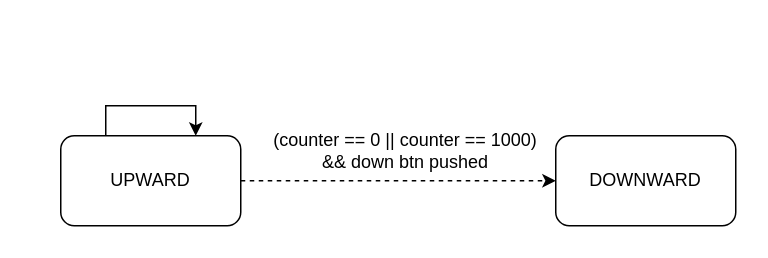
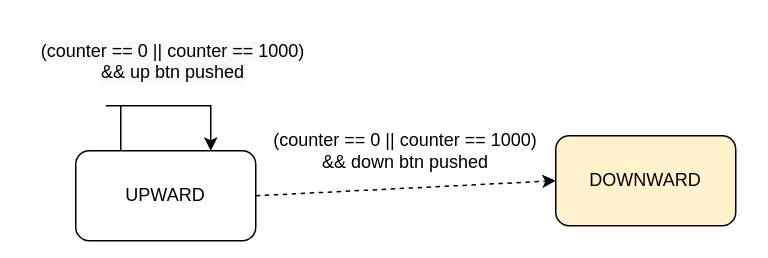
  <mxCell id="0" />
  <mxCell id="1" parent="0" />
  <mxCell id="2" style="edgeStyle=none;rounded=0;orthogonalLoop=1;jettySize=auto;html=1;exitX=1;exitY=0.5;exitDx=0;exitDy=0;entryX=0;entryY=0.5;entryDx=0;entryDy=0;dashed=1;" edge="1" parent="1" source="3" target="4"><mxGeometry relative="1" as="geometry" /></mxCell>
- <mxCell id="3" value="UPWARD" style="rounded=1;whiteSpace=wrap;html=1;" vertex="1" parent="1"><mxGeometry x="40" y="90" width="120" height="60" as="geometry" /></mxCell>
- <mxCell id="4" value="DOWNWARD" style="rounded=1;whiteSpace=wrap;html=1;" vertex="1" parent="1"><mxGeometry x="370" y="90" width="120" height="60" as="geometry" /></mxCell>
+ <mxCell id="3" value="UPWARD" style="rounded=1;whiteSpace=wrap;html=1;" vertex="1" parent="1"><mxGeometry x="50" y="100" width="120" height="60" as="geometry" /></mxCell>
+ <mxCell id="4" value="DOWNWARD" style="rounded=1;whiteSpace=wrap;html=1;fillColor=#fff2cc;" vertex="1" parent="1"><mxGeometry x="370" y="90" width="120" height="60" as="geometry" /></mxCell>
  <mxCell id="5" style="edgeStyle=orthogonalEdgeStyle;rounded=0;orthogonalLoop=1;jettySize=auto;html=1;exitX=0.25;exitY=0;exitDx=0;exitDy=0;entryX=0.75;entryY=0;entryDx=0;entryDy=0;" edge="1" parent="1" source="3" target="3"><mxGeometry relative="1" as="geometry"><Array as="points"><mxPoint x="70" y="70" /><mxPoint x="130" y="70" /></Array></mxGeometry></mxCell>
  <mxCell id="6" value="(counter == 0 || counter == 1000)&lt;br&gt;&amp;amp;&amp;amp; down btn pushed" style="text;html=1;strokeColor=none;fillColor=none;align=center;verticalAlign=middle;whiteSpace=wrap;rounded=0;" vertex="1" parent="1"><mxGeometry x="180" y="90" width="180" height="20" as="geometry" /></mxCell>
+ <mxCell id="7" value="&lt;span style=&quot;color: rgb(0 , 0 , 0) ; font-family: &amp;#34;helvetica&amp;#34; ; font-size: 12px ; font-style: normal ; font-weight: 400 ; letter-spacing: normal ; text-indent: 0px ; text-transform: none ; word-spacing: 0px ; background-color: rgb(248 , 249 , 250) ; display: inline ; float: none&quot;&gt;(counter == 0 || counter == 1000)&lt;/span&gt;&lt;br style=&quot;color: rgb(0 , 0 , 0) ; font-family: &amp;#34;helvetica&amp;#34; ; font-size: 12px ; font-style: normal ; font-weight: 400 ; letter-spacing: normal ; text-indent: 0px ; text-transform: none ; word-spacing: 0px ; background-color: rgb(248 , 249 , 250)&quot;&gt;&lt;span style=&quot;color: rgb(0 , 0 , 0) ; font-family: &amp;#34;helvetica&amp;#34; ; font-size: 12px ; font-style: normal ; font-weight: 400 ; letter-spacing: normal ; text-indent: 0px ; text-transform: none ; word-spacing: 0px ; background-color: rgb(248 , 249 , 250) ; display: inline ; float: none&quot;&gt;&amp;amp;&amp;amp; up btn pushed&lt;/span&gt;" style="text;whiteSpace=wrap;html=1;align=center;" vertex="1" parent="1"><mxGeometry x="20" y="20" width="190" height="40" as="geometry" /></mxCell>
